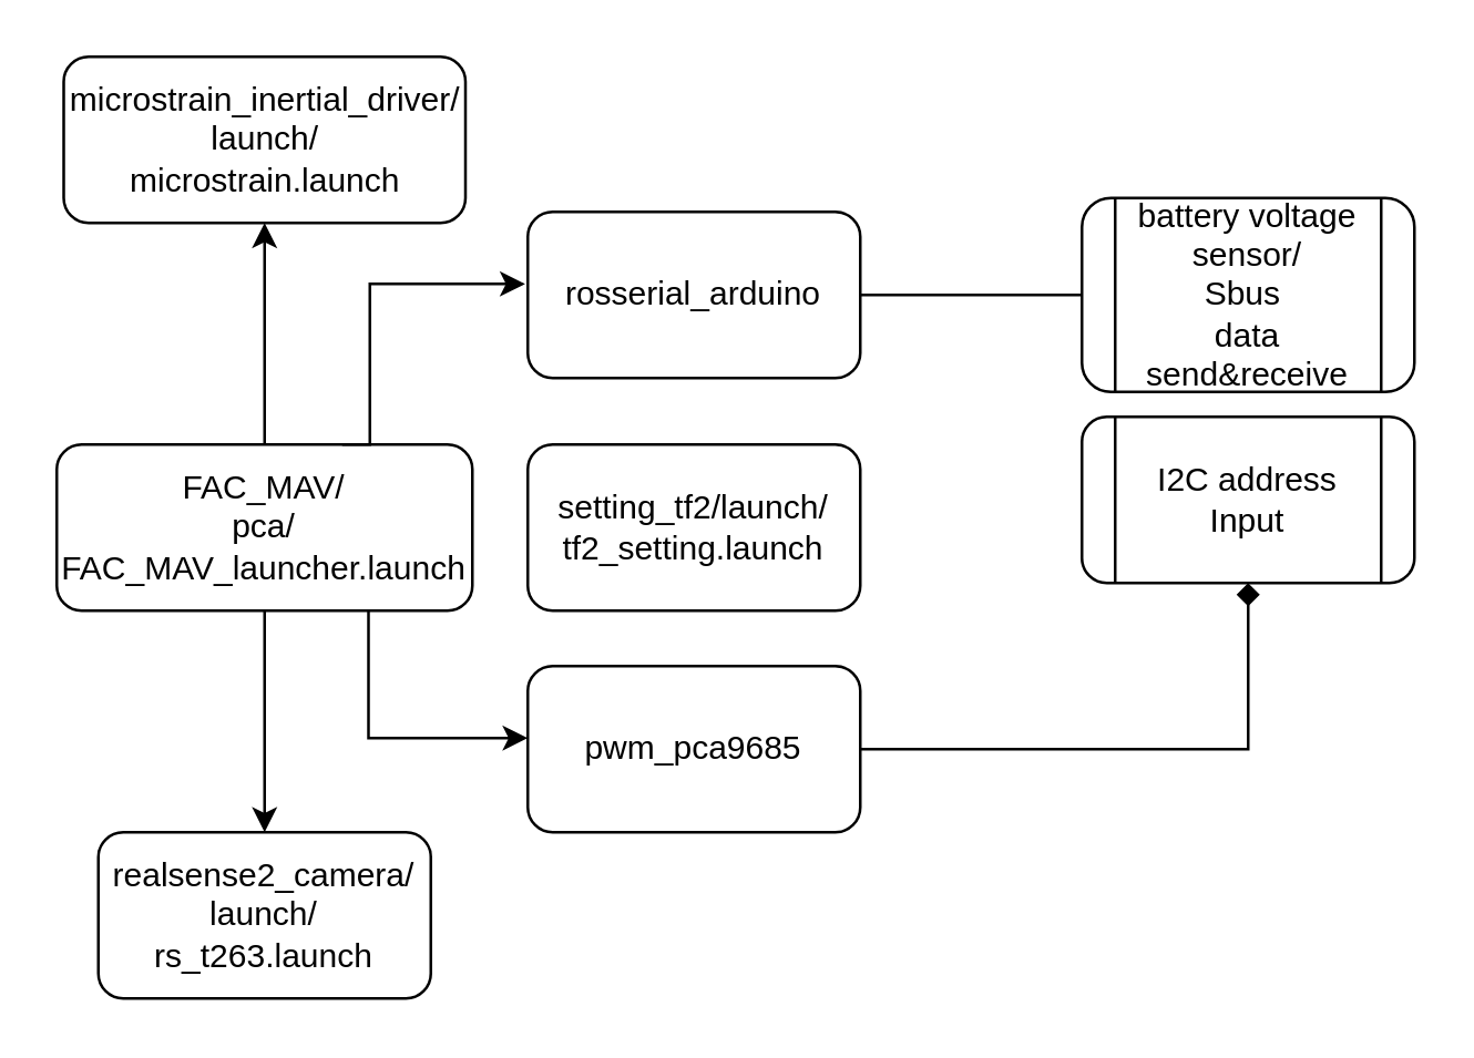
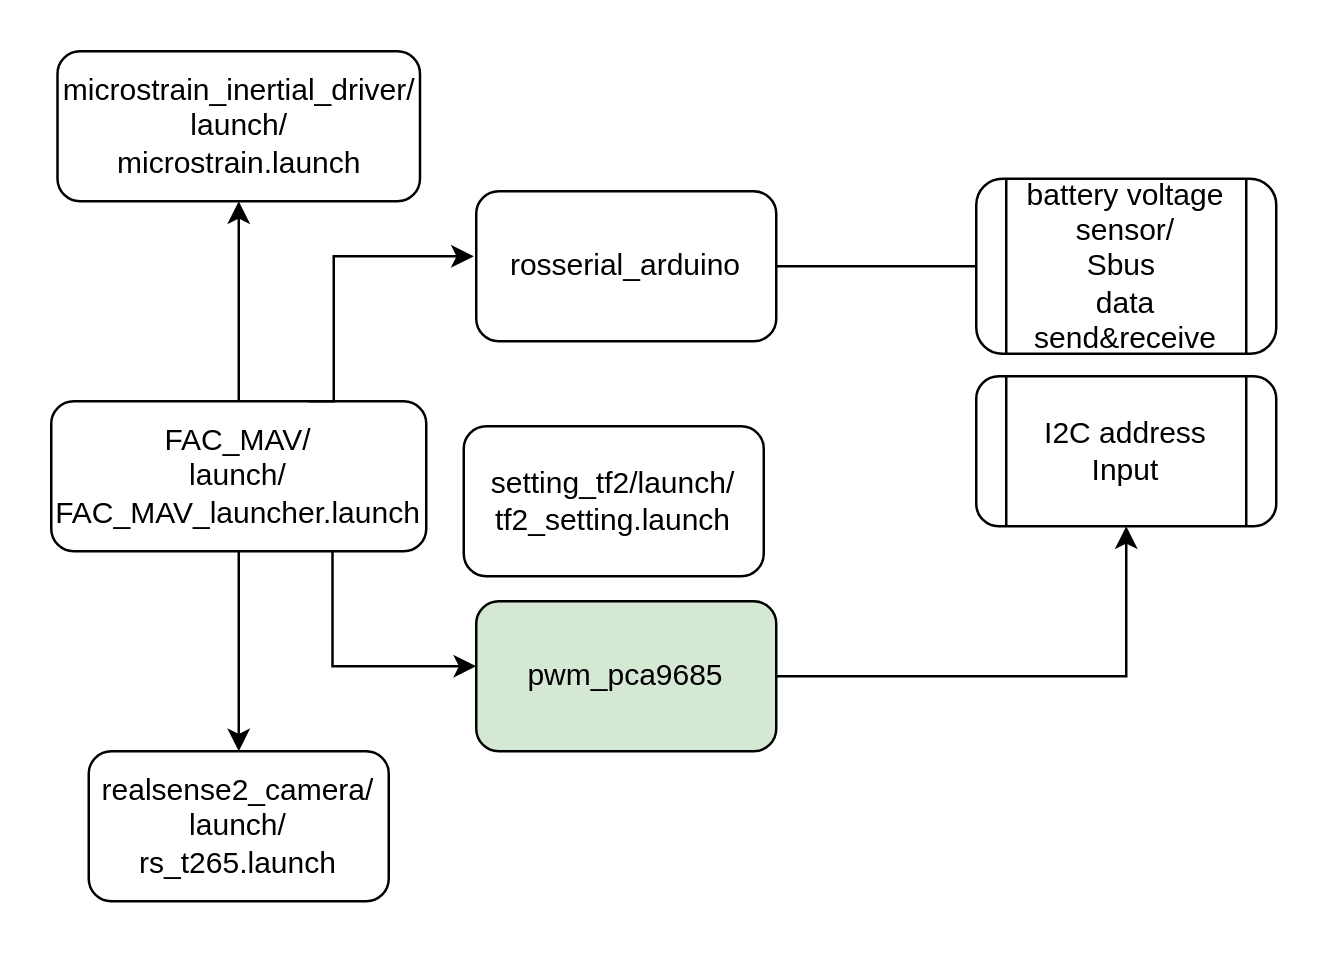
  <mxCell id="0" />
  <mxCell id="1" parent="0" />
  <mxCell id="2" value="" style="edgeStyle=orthogonalEdgeStyle;rounded=0;orthogonalLoop=1;jettySize=auto;html=1;" edge="1" parent="1" source="4" target="6"><mxGeometry relative="1" as="geometry" /></mxCell>
  <mxCell id="3" value="" style="edgeStyle=orthogonalEdgeStyle;rounded=0;orthogonalLoop=1;jettySize=auto;html=1;" edge="1" parent="1" source="4" target="7"><mxGeometry relative="1" as="geometry" /></mxCell>
- <mxCell id="4" value="FAC_MAV/&lt;br&gt;pca/&lt;br&gt;FAC_MAV_launcher.launch" style="rounded=1;whiteSpace=wrap;html=1;" vertex="1" parent="1"><mxGeometry y="160" width="150" height="60" as="geometry" x="20" /></mxCell>
- <mxCell id="5" value="setting_tf2/launch/&lt;br&gt;tf2_setting.launch" style="whiteSpace=wrap;html=1;rounded=1;" vertex="1" parent="1"><mxGeometry x="190" y="160" width="120" height="60" as="geometry" /></mxCell>
+ <mxCell id="4" value="FAC_MAV/&lt;br&gt;launch/&lt;br&gt;FAC_MAV_launcher.launch" style="rounded=1;whiteSpace=wrap;html=1;" vertex="1" parent="1"><mxGeometry y="160" width="150" height="60" as="geometry" x="20" /></mxCell>
+ <mxCell id="5" value="setting_tf2/launch/&lt;br&gt;tf2_setting.launch" style="whiteSpace=wrap;html=1;rounded=1;" vertex="1" parent="1"><mxGeometry x="185" y="170" width="120" height="60" as="geometry" /></mxCell>
  <mxCell id="6" value="microstrain_inertial_driver/&lt;br&gt;launch/&lt;br&gt;microstrain.launch" style="whiteSpace=wrap;html=1;rounded=1;" vertex="1" parent="1"><mxGeometry x="22.5" y="20" width="145" height="60" as="geometry" /></mxCell>
- <mxCell id="7" value="realsense2_camera/&lt;br&gt;launch/&lt;br&gt;rs_t263.launch" style="whiteSpace=wrap;html=1;rounded=1;" vertex="1" parent="1"><mxGeometry x="35" y="300" width="120" height="60" as="geometry" /></mxCell>
+ <mxCell id="7" value="realsense2_camera/&lt;br&gt;launch/&lt;br&gt;rs_t265.launch" style="whiteSpace=wrap;html=1;rounded=1;" vertex="1" parent="1"><mxGeometry x="35" y="300" width="120" height="60" as="geometry" /></mxCell>
  <mxCell id="8" value="" style="edgeStyle=orthogonalEdgeStyle;rounded=0;orthogonalLoop=1;jettySize=auto;html=1;exitX=0.75;exitY=1;exitDx=0;exitDy=0;" edge="1" parent="1" source="4"><mxGeometry relative="1" as="geometry"><mxPoint x="190" y="226" as="sourcePoint" /><mxPoint x="190" y="266" as="targetPoint" /><Array as="points"><mxPoint x="133" y="266" /></Array></mxGeometry></mxCell>
- <mxCell id="9" value="" style="edgeStyle=orthogonalEdgeStyle;rounded=0;orthogonalLoop=1;jettySize=auto;html=1;endArrow=diamond;" edge="1" parent="1" source="10" target="14"><mxGeometry relative="1" as="geometry" /></mxCell>
- <mxCell id="10" value="pwm_pca9685" style="whiteSpace=wrap;html=1;rounded=1;" vertex="1" parent="1"><mxGeometry x="190" y="240" width="120" height="60" as="geometry" /></mxCell>
+ <mxCell id="9" value="" style="edgeStyle=orthogonalEdgeStyle;rounded=0;orthogonalLoop=1;jettySize=auto;html=1;" edge="1" parent="1" source="10" target="14"><mxGeometry relative="1" as="geometry" /></mxCell>
+ <mxCell id="10" value="pwm_pca9685" style="whiteSpace=wrap;html=1;rounded=1;fillColor=#d5e8d4;" vertex="1" parent="1"><mxGeometry x="190" y="240" width="120" height="60" as="geometry" /></mxCell>
  <mxCell id="11" value="" style="edgeStyle=orthogonalEdgeStyle;rounded=0;orthogonalLoop=1;jettySize=auto;html=1;entryX=-0.008;entryY=0.434;entryDx=0;entryDy=0;entryPerimeter=0;" edge="1" parent="1" target="13"><mxGeometry relative="1" as="geometry"><mxPoint x="123" y="160" as="sourcePoint" /><mxPoint x="190" y="102" as="targetPoint" /><Array as="points"><mxPoint x="133" y="160" /><mxPoint x="133" y="102" /></Array></mxGeometry></mxCell>
  <mxCell id="12" value="" style="edgeStyle=orthogonalEdgeStyle;rounded=0;orthogonalLoop=1;jettySize=auto;html=1;endArrow=none;" edge="1" parent="1" source="13" target="15"><mxGeometry relative="1" as="geometry" /></mxCell>
  <mxCell id="13" value="rosserial_arduino" style="whiteSpace=wrap;html=1;rounded=1;" vertex="1" parent="1"><mxGeometry x="190" y="76" width="120" height="60" as="geometry" /></mxCell>
  <mxCell id="14" value="I2C address Input" style="shape=process;whiteSpace=wrap;html=1;backgroundOutline=1;rounded=1;" vertex="1" parent="1"><mxGeometry x="390" y="150" width="120" height="60" as="geometry" /></mxCell>
  <mxCell id="15" value="battery voltage sensor/&lt;br&gt;Sbus&amp;nbsp;&lt;br&gt;data send&amp;amp;receive" style="shape=process;whiteSpace=wrap;html=1;backgroundOutline=1;rounded=1;" vertex="1" parent="1"><mxGeometry x="390" y="71" width="120" height="70" as="geometry" /></mxCell>
